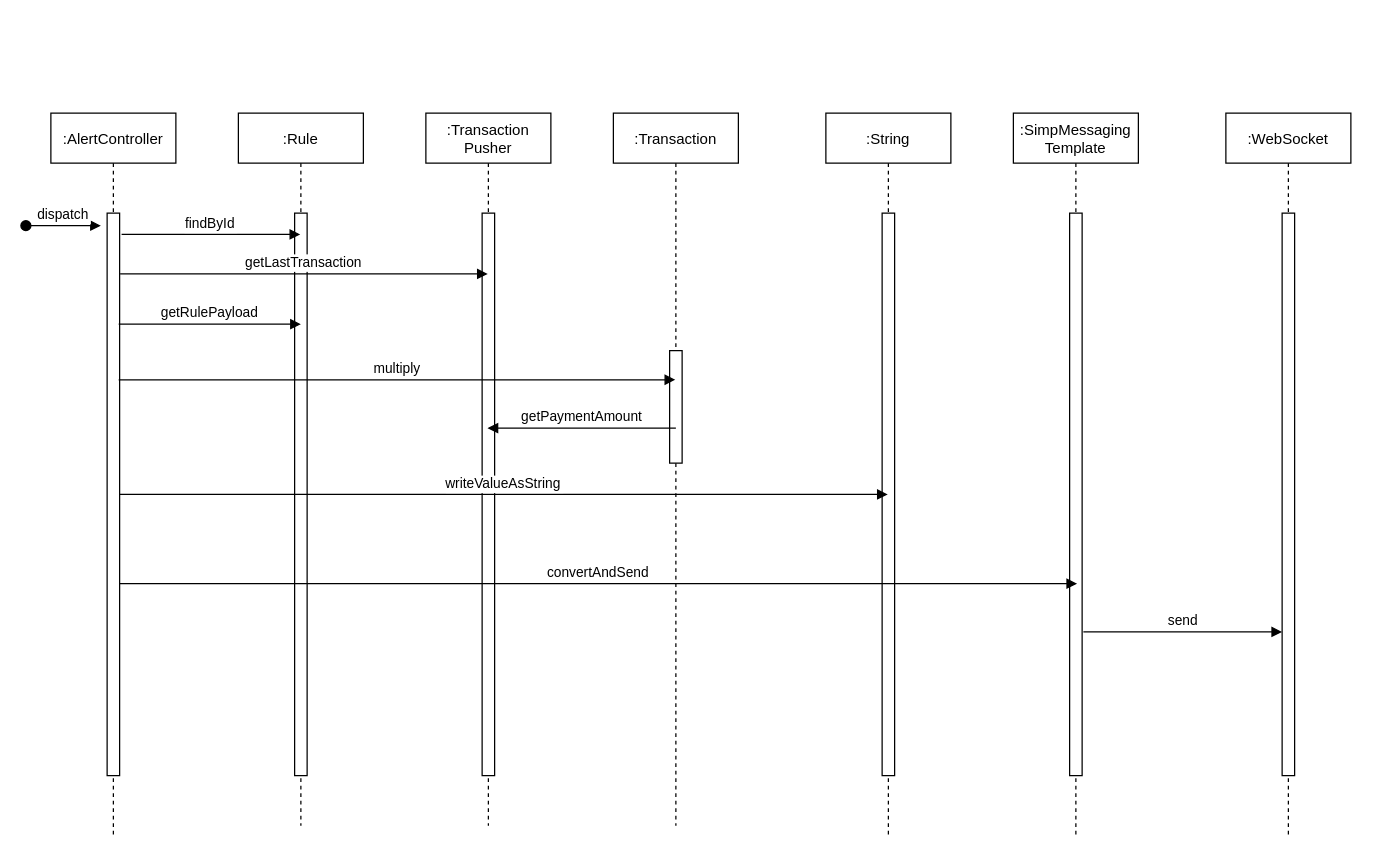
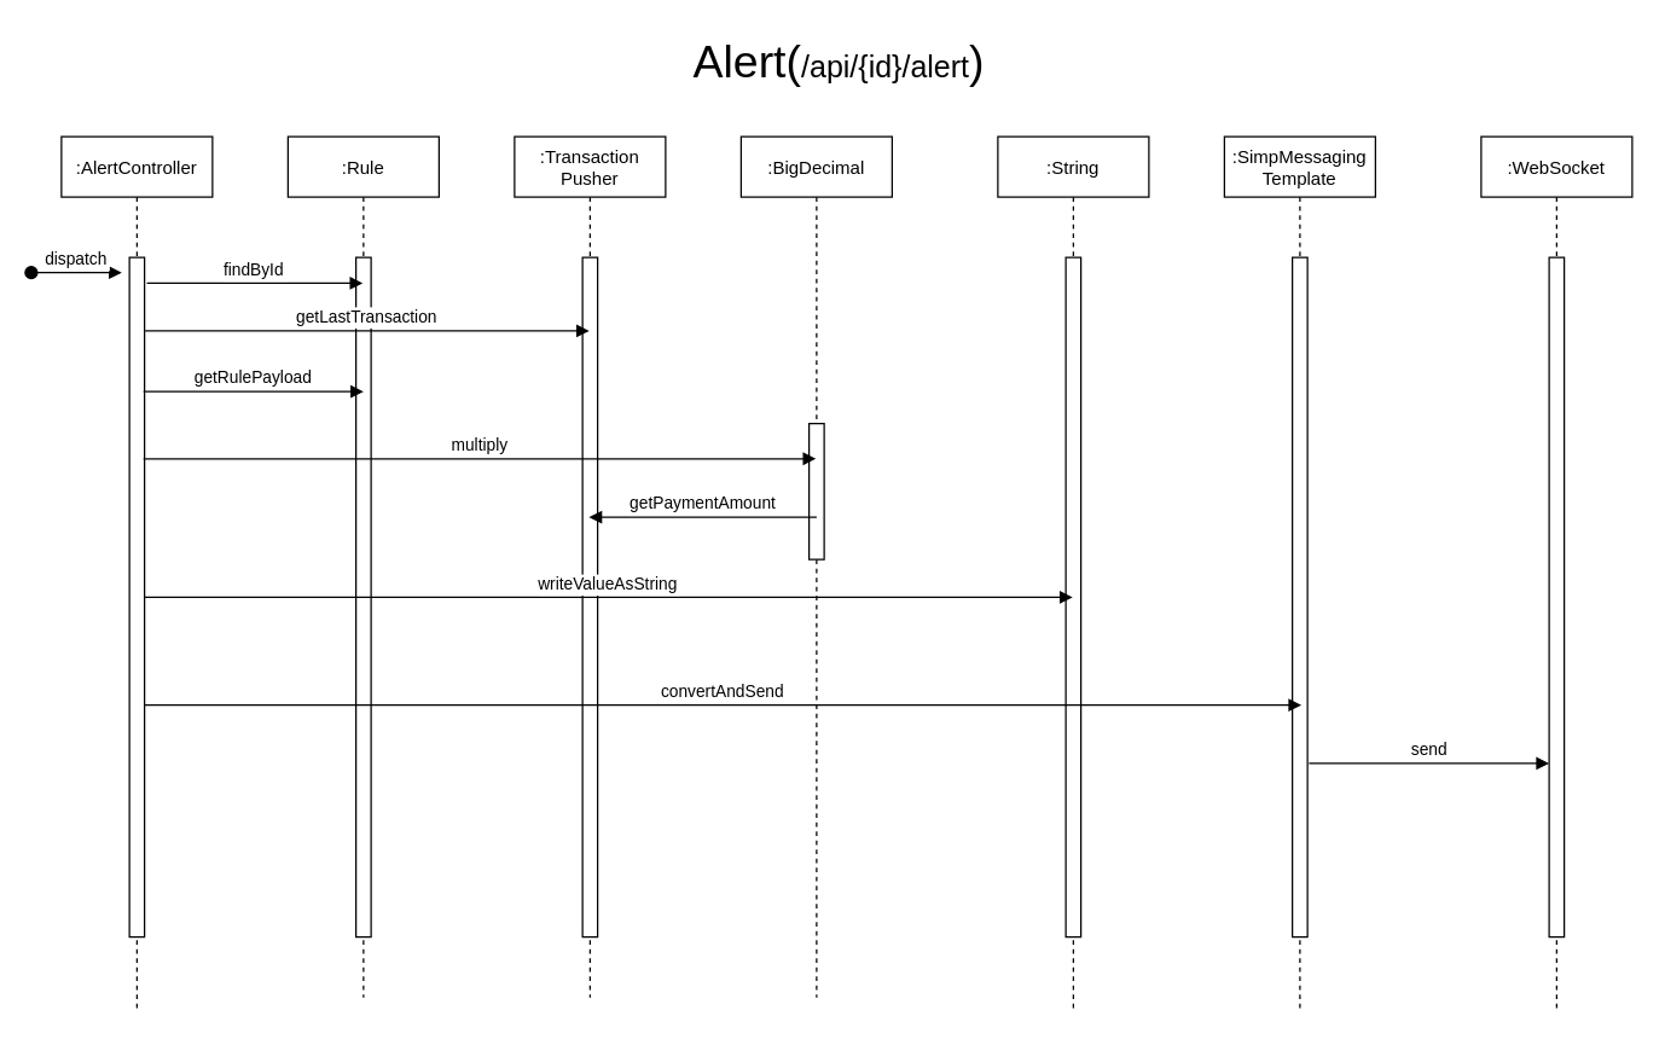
  <mxCell id="0" />
  <mxCell id="1" parent="0" />
  <mxCell id="2" value=":AlertController" style="shape=umlLifeline;perimeter=lifelinePerimeter;container=1;collapsible=0;recursiveResize=0;rounded=0;shadow=0;strokeWidth=1;" vertex="1" parent="1"><mxGeometry x="40" y="90" width="100" height="580" as="geometry" /></mxCell>
  <mxCell id="3" value="" style="points=[];perimeter=orthogonalPerimeter;rounded=0;shadow=0;strokeWidth=1;" vertex="1" parent="2"><mxGeometry x="45" y="80" width="10" height="450" as="geometry" /></mxCell>
  <mxCell id="4" value=":Rule" style="shape=umlLifeline;perimeter=lifelinePerimeter;container=1;collapsible=0;recursiveResize=0;rounded=0;shadow=0;strokeWidth=1;" vertex="1" parent="1"><mxGeometry x="190" y="90" width="100" height="570" as="geometry" /></mxCell>
  <mxCell id="5" value="" style="points=[];perimeter=orthogonalPerimeter;rounded=0;shadow=0;strokeWidth=1;" vertex="1" parent="4"><mxGeometry x="45" y="80" width="10" height="450" as="geometry" /></mxCell>
  <mxCell id="6" value=":Transaction&#10;Pusher" style="shape=umlLifeline;perimeter=lifelinePerimeter;container=1;collapsible=0;recursiveResize=0;rounded=0;shadow=0;strokeWidth=1;" vertex="1" parent="1"><mxGeometry x="340" y="90" width="100" height="570" as="geometry" /></mxCell>
  <mxCell id="7" value="" style="points=[];perimeter=orthogonalPerimeter;rounded=0;shadow=0;strokeWidth=1;" vertex="1" parent="6"><mxGeometry x="45" y="80" width="10" height="450" as="geometry" /></mxCell>
- <mxCell id="8" value=":Transaction" style="shape=umlLifeline;perimeter=lifelinePerimeter;container=1;collapsible=0;recursiveResize=0;rounded=0;shadow=0;strokeWidth=1;" vertex="1" parent="1"><mxGeometry x="490" y="90" width="100" height="570" as="geometry" /></mxCell>
+ <mxCell id="8" value=":BigDecimal" style="shape=umlLifeline;perimeter=lifelinePerimeter;container=1;collapsible=0;recursiveResize=0;rounded=0;shadow=0;strokeWidth=1;" vertex="1" parent="1"><mxGeometry x="490" y="90" width="100" height="570" as="geometry" /></mxCell>
  <mxCell id="9" value="" style="points=[];perimeter=orthogonalPerimeter;rounded=0;shadow=0;strokeWidth=1;" vertex="1" parent="8"><mxGeometry x="45" y="190" width="10" height="90" as="geometry" /></mxCell>
  <mxCell id="10" value=":String" style="shape=umlLifeline;perimeter=lifelinePerimeter;container=1;collapsible=0;recursiveResize=0;rounded=0;shadow=0;strokeWidth=1;" vertex="1" parent="1"><mxGeometry x="660" y="90" width="100" height="580" as="geometry" /></mxCell>
  <mxCell id="11" value="" style="points=[];perimeter=orthogonalPerimeter;rounded=0;shadow=0;strokeWidth=1;" vertex="1" parent="10"><mxGeometry x="45" y="80" width="10" height="450" as="geometry" /></mxCell>
  <mxCell id="12" value="findById" style="verticalAlign=bottom;endArrow=block;shadow=0;strokeWidth=1;exitX=1.159;exitY=0.075;exitDx=0;exitDy=0;exitPerimeter=0;" edge="1" parent="1"><mxGeometry relative="1" as="geometry"><mxPoint x="96.59" y="187" as="sourcePoint" /><mxPoint x="239.5" y="187" as="targetPoint" /></mxGeometry></mxCell>
  <mxCell id="13" value="getLastTransaction" style="verticalAlign=bottom;endArrow=block;shadow=0;strokeWidth=1;exitX=1.041;exitY=0.185;exitDx=0;exitDy=0;exitPerimeter=0;" edge="1" parent="1"><mxGeometry relative="1" as="geometry"><mxPoint x="95.41" y="218.6" as="sourcePoint" /><mxPoint x="389.5" y="218.6" as="targetPoint" /></mxGeometry></mxCell>
  <mxCell id="14" value="getRulePayload" style="verticalAlign=bottom;endArrow=block;shadow=0;strokeWidth=1;exitX=0.924;exitY=0.318;exitDx=0;exitDy=0;exitPerimeter=0;entryX=0.5;entryY=0.318;entryDx=0;entryDy=0;entryPerimeter=0;" edge="1" parent="1"><mxGeometry relative="1" as="geometry"><mxPoint x="94.24" y="258.88" as="sourcePoint" /><mxPoint x="240" y="258.88" as="targetPoint" /></mxGeometry></mxCell>
  <mxCell id="15" value="multiply" style="verticalAlign=bottom;endArrow=block;shadow=0;strokeWidth=1;exitX=0.924;exitY=0.774;exitDx=0;exitDy=0;exitPerimeter=0;" edge="1" parent="1"><mxGeometry relative="1" as="geometry"><mxPoint x="94.24" y="303.3" as="sourcePoint" /><mxPoint x="539.5" y="303.3" as="targetPoint" /></mxGeometry></mxCell>
  <mxCell id="16" value="getPaymentAmount" style="verticalAlign=bottom;endArrow=block;shadow=0;strokeWidth=1;exitX=0.5;exitY=0.875;exitDx=0;exitDy=0;exitPerimeter=0;" edge="1" parent="1"><mxGeometry relative="1" as="geometry"><mxPoint x="540" y="342" as="sourcePoint" /><mxPoint x="389.324" y="342" as="targetPoint" /></mxGeometry></mxCell>
  <mxCell id="17" value="writeValueAsString" style="verticalAlign=bottom;endArrow=block;shadow=0;strokeWidth=1;" edge="1" parent="1" source="3" target="10"><mxGeometry relative="1" as="geometry"><mxPoint x="120" y="410" as="sourcePoint" /><mxPoint x="565.26" y="410" as="targetPoint" /></mxGeometry></mxCell>
  <mxCell id="18" value=":SimpMessaging&#10;Template" style="shape=umlLifeline;perimeter=lifelinePerimeter;container=1;collapsible=0;recursiveResize=0;rounded=0;shadow=0;strokeWidth=1;" vertex="1" parent="1"><mxGeometry x="810" y="90" width="100" height="580" as="geometry" /></mxCell>
  <mxCell id="19" value="" style="points=[];perimeter=orthogonalPerimeter;rounded=0;shadow=0;strokeWidth=1;" vertex="1" parent="18"><mxGeometry x="45" y="80" width="10" height="450" as="geometry" /></mxCell>
  <mxCell id="20" value="convertAndSend" style="verticalAlign=bottom;endArrow=block;shadow=0;strokeWidth=1;entryX=0.51;entryY=0.649;entryDx=0;entryDy=0;entryPerimeter=0;" edge="1" parent="1" source="3" target="18"><mxGeometry relative="1" as="geometry"><mxPoint x="105" y="460" as="sourcePoint" /><mxPoint x="719.5" y="460" as="targetPoint" /></mxGeometry></mxCell>
  <mxCell id="21" value=":WebSocket" style="shape=umlLifeline;perimeter=lifelinePerimeter;container=1;collapsible=0;recursiveResize=0;rounded=0;shadow=0;strokeWidth=1;" vertex="1" parent="1"><mxGeometry x="980" y="90" width="100" height="580" as="geometry" /></mxCell>
  <mxCell id="22" value="" style="points=[];perimeter=orthogonalPerimeter;rounded=0;shadow=0;strokeWidth=1;" vertex="1" parent="21"><mxGeometry x="45" y="80" width="10" height="450" as="geometry" /></mxCell>
  <mxCell id="23" value="send" style="verticalAlign=bottom;endArrow=block;shadow=0;strokeWidth=1;exitX=1.1;exitY=0.76;exitDx=0;exitDy=0;exitPerimeter=0;" edge="1" parent="1"><mxGeometry relative="1" as="geometry"><mxPoint x="866" y="505" as="sourcePoint" /><mxPoint x="1025" y="505" as="targetPoint" /></mxGeometry></mxCell>
+ <mxCell id="24" value="&lt;font style=&quot;font-size: 30px&quot;&gt;Alert(&lt;/font&gt;&lt;font style=&quot;font-size: 20px&quot;&gt;/api/{id}/alert&lt;/font&gt;&lt;font style=&quot;font-size: 30px&quot;&gt;)&lt;/font&gt;" style="text;html=1;strokeColor=none;fillColor=none;align=center;verticalAlign=middle;whiteSpace=wrap;rounded=0;" vertex="1" parent="1"><mxGeometry x="320" y="20" width="470" height="40" as="geometry" /></mxCell>
  <mxCell id="25" value="dispatch" style="verticalAlign=bottom;startArrow=oval;endArrow=block;startSize=8;shadow=0;strokeWidth=1;" edge="1" parent="1"><mxGeometry relative="1" as="geometry"><mxPoint x="20" y="180" as="sourcePoint" /><mxPoint x="80" y="180" as="targetPoint" /></mxGeometry></mxCell>
